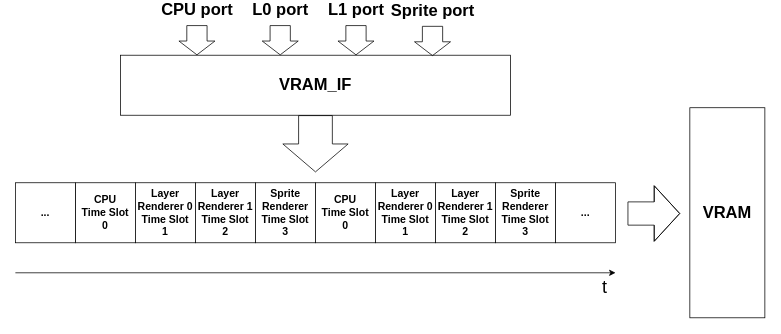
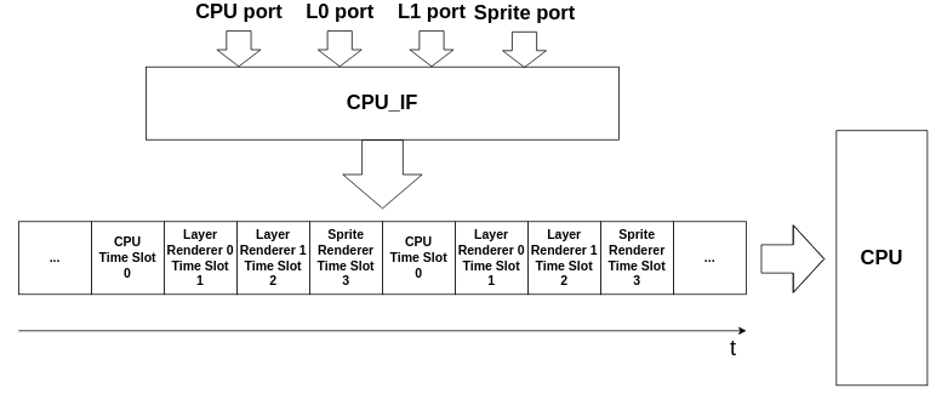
  <mxCell id="0" />
  <mxCell id="1" parent="0" />
  <mxCell id="2" value="CPU&lt;br style=&quot;font-size: 14px;&quot;&gt;Time Slot&lt;br&gt;0" style="rounded=0;whiteSpace=wrap;html=1;fontStyle=1;fontSize=14;" parent="1" vertex="1"><mxGeometry x="100" y="230" width="80" height="80" as="geometry" /></mxCell>
  <mxCell id="3" value="Layer Renderer 0&lt;br style=&quot;font-size: 14px;&quot;&gt;Time Slot&lt;br&gt;1" style="rounded=0;whiteSpace=wrap;html=1;fontStyle=1;fontSize=14;" parent="1" vertex="1"><mxGeometry x="180" y="230" width="80" height="80" as="geometry" /></mxCell>
  <mxCell id="4" value="Layer Renderer 1&lt;br style=&quot;font-size: 14px;&quot;&gt;Time Slot&lt;br&gt;2" style="rounded=0;whiteSpace=wrap;html=1;fontStyle=1;fontSize=14;" parent="1" vertex="1"><mxGeometry x="260" y="230" width="80" height="80" as="geometry" /></mxCell>
  <mxCell id="5" value="Sprite Renderer&lt;br style=&quot;font-size: 14px;&quot;&gt;Time Slot&lt;br&gt;3" style="rounded=0;whiteSpace=wrap;html=1;fontStyle=1;fontSize=14;" parent="1" vertex="1"><mxGeometry x="340" y="230" width="80" height="80" as="geometry" /></mxCell>
  <mxCell id="6" value="CPU&lt;br style=&quot;font-size: 14px;&quot;&gt;Time Slot&lt;br&gt;0" style="rounded=0;whiteSpace=wrap;html=1;fontStyle=1;fontSize=14;" parent="1" vertex="1"><mxGeometry x="420" y="230" width="80" height="80" as="geometry" /></mxCell>
  <mxCell id="7" value="Layer Renderer 0&lt;br style=&quot;font-size: 14px;&quot;&gt;Time Slot&lt;br&gt;1" style="rounded=0;whiteSpace=wrap;html=1;fontStyle=1;fontSize=14;" parent="1" vertex="1"><mxGeometry x="500" y="230" width="80" height="80" as="geometry" /></mxCell>
  <mxCell id="8" value="Layer Renderer 1&lt;br style=&quot;font-size: 14px;&quot;&gt;Time Slot&lt;br&gt;2" style="rounded=0;whiteSpace=wrap;html=1;fontStyle=1;fontSize=14;" parent="1" vertex="1"><mxGeometry x="580" y="230" width="80" height="80" as="geometry" /></mxCell>
  <mxCell id="9" value="Sprite Renderer&lt;br style=&quot;font-size: 14px;&quot;&gt;Time Slot&lt;br&gt;3" style="rounded=0;whiteSpace=wrap;html=1;fontStyle=1;fontSize=14;" parent="1" vertex="1"><mxGeometry x="660" y="230" width="80" height="80" as="geometry" /></mxCell>
  <mxCell id="10" value="..." style="rounded=0;whiteSpace=wrap;html=1;fontStyle=1;fontSize=14;" parent="1" vertex="1"><mxGeometry x="20" y="230" width="80" height="80" as="geometry" /></mxCell>
  <mxCell id="11" value="..." style="rounded=0;whiteSpace=wrap;html=1;fontStyle=1;fontSize=14;" parent="1" vertex="1"><mxGeometry x="740" y="230" width="80" height="80" as="geometry" /></mxCell>
  <mxCell id="12" value="t" style="endArrow=classic;html=1;rounded=0;fontSize=24;align=right;" parent="1" edge="1"><mxGeometry x="0.975" y="-20" width="50" height="50" relative="1" as="geometry"><mxPoint x="20" y="350" as="sourcePoint" /><mxPoint x="820" y="350" as="targetPoint" /><mxPoint as="offset" /></mxGeometry></mxCell>
- <mxCell id="13" value="&lt;b&gt;&lt;font style=&quot;font-size: 22px;&quot;&gt;VRAM&lt;/font&gt;&lt;/b&gt;" style="rounded=0;whiteSpace=wrap;html=1;fontSize=14;" parent="1" vertex="1"><mxGeometry x="919" y="130" width="100" height="280" as="geometry" /></mxCell>
+ <mxCell id="13" value="&lt;b&gt;&lt;font style=&quot;font-size: 22px;&quot;&gt;CPU&lt;/font&gt;&lt;/b&gt;" style="rounded=0;whiteSpace=wrap;html=1;fontSize=14;" parent="1" vertex="1"><mxGeometry x="919" y="130" width="100" height="280" as="geometry" /></mxCell>
  <mxCell id="14" value="" style="shape=flexArrow;endArrow=classic;html=1;rounded=0;fontSize=22;endWidth=42;endSize=11;width=31;" parent="1" edge="1"><mxGeometry width="50" height="50" relative="1" as="geometry"><mxPoint x="836" y="271" as="sourcePoint" /><mxPoint x="906" y="271" as="targetPoint" /><Array as="points"><mxPoint x="866" y="271" /></Array></mxGeometry></mxCell>
- <mxCell id="15" value="&lt;b&gt;VRAM_IF&lt;/b&gt;" style="rounded=0;whiteSpace=wrap;html=1;fontSize=22;" parent="1" vertex="1"><mxGeometry x="160" y="60" width="520" height="80" as="geometry" /></mxCell>
+ <mxCell id="15" value="&lt;b&gt;CPU_IF&lt;/b&gt;" style="rounded=0;whiteSpace=wrap;html=1;fontSize=22;" parent="1" vertex="1"><mxGeometry x="160" y="60" width="520" height="80" as="geometry" /></mxCell>
  <mxCell id="16" value="" style="shape=flexArrow;endArrow=classic;html=1;rounded=0;fontSize=22;endWidth=41;endSize=12.07;width=45;exitX=0.5;exitY=1;exitDx=0;exitDy=0;" parent="1" source="15" edge="1"><mxGeometry width="50" height="50" relative="1" as="geometry"><mxPoint x="420" y="156" as="sourcePoint" /><mxPoint x="420" y="216" as="targetPoint" /></mxGeometry></mxCell>
  <mxCell id="17" value="CPU port" style="shape=flexArrow;endArrow=classic;html=1;rounded=0;fontSize=22;width=27;endSize=5.8;fontStyle=1" parent="1" edge="1"><mxGeometry x="-1" y="-20" width="50" height="50" relative="1" as="geometry"><mxPoint x="262" y="20" as="sourcePoint" /><mxPoint x="262" y="60" as="targetPoint" /><mxPoint x="20" y="-20" as="offset" /></mxGeometry></mxCell>
  <mxCell id="18" value="L0 port" style="shape=flexArrow;endArrow=classic;html=1;rounded=0;fontSize=22;width=27;endSize=5.8;fontStyle=1" parent="1" edge="1"><mxGeometry x="-1" y="-20" width="50" height="50" relative="1" as="geometry"><mxPoint x="373" y="20" as="sourcePoint" /><mxPoint x="373" y="60" as="targetPoint" /><mxPoint x="20" y="-20" as="offset" /></mxGeometry></mxCell>
  <mxCell id="19" value="L1 port" style="shape=flexArrow;endArrow=classic;html=1;rounded=0;fontSize=22;width=27;endSize=5.8;fontStyle=1" parent="1" edge="1"><mxGeometry x="-1" y="-20" width="50" height="50" relative="1" as="geometry"><mxPoint x="474" y="20" as="sourcePoint" /><mxPoint x="474" y="60" as="targetPoint" /><mxPoint x="20" y="-20" as="offset" /></mxGeometry></mxCell>
  <mxCell id="20" value="Sprite port" style="shape=flexArrow;endArrow=classic;html=1;rounded=0;fontSize=22;width=27;endSize=5.8;fontStyle=1" parent="1" edge="1"><mxGeometry x="-1" y="-20" width="50" height="50" relative="1" as="geometry"><mxPoint x="576" y="21" as="sourcePoint" /><mxPoint x="576" y="61" as="targetPoint" /><mxPoint x="20" y="-20" as="offset" /></mxGeometry></mxCell>
